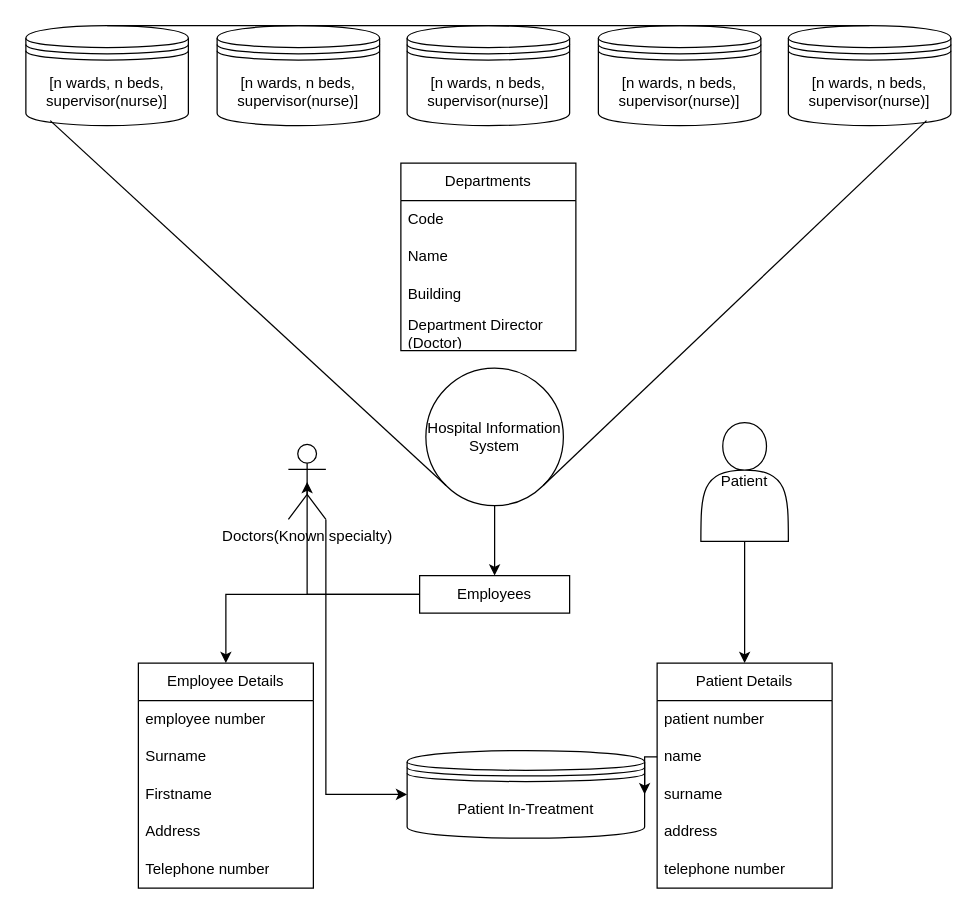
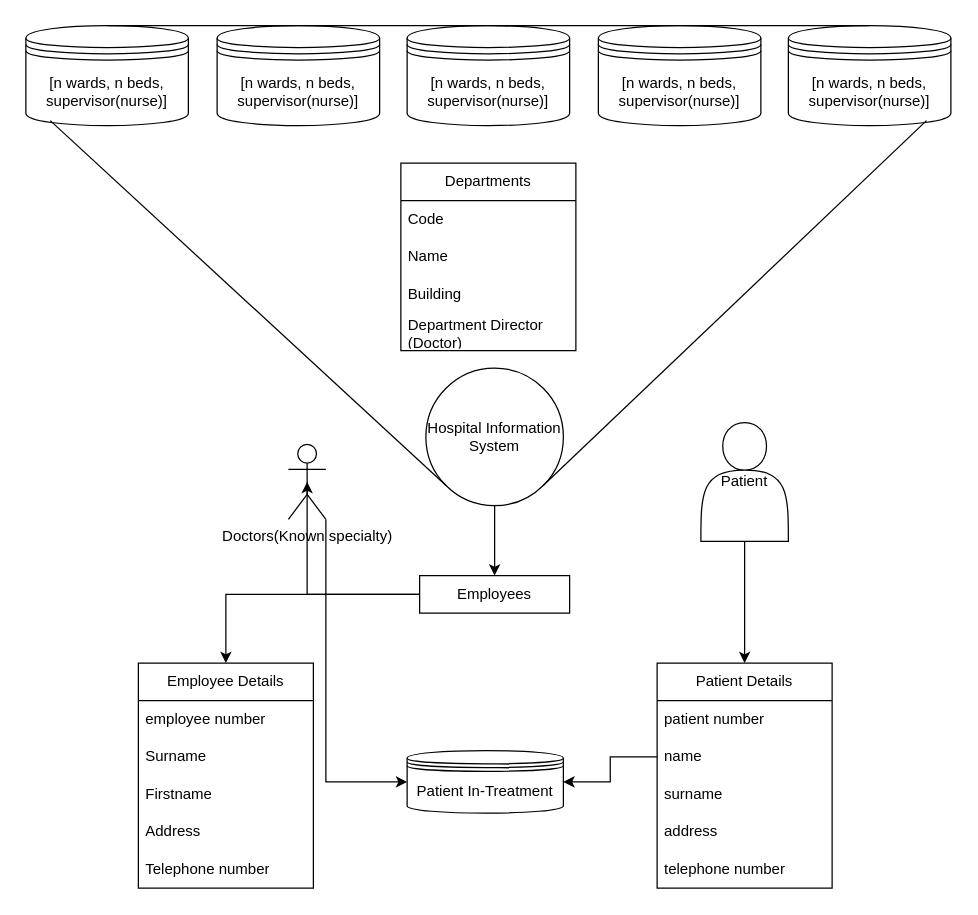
  <mxCell id="0" />
  <mxCell id="1" parent="0" />
  <mxCell id="2" style="edgeStyle=orthogonalEdgeStyle;rounded=0;orthogonalLoop=1;jettySize=auto;html=1;exitX=0.5;exitY=1;exitDx=0;exitDy=0;entryX=0.5;entryY=0;entryDx=0;entryDy=0;" edge="1" parent="1" source="3" target="5"><mxGeometry relative="1" as="geometry"><mxPoint x="390" y="410" as="targetPoint" /></mxGeometry></mxCell>
  <mxCell id="3" value="Hospital Information System" style="ellipse;whiteSpace=wrap;html=1;aspect=fixed;" vertex="1" parent="1"><mxGeometry x="340" y="294" width="110" height="110" as="geometry" /></mxCell>
  <mxCell id="4" style="edgeStyle=orthogonalEdgeStyle;rounded=0;orthogonalLoop=1;jettySize=auto;html=1;exitX=0;exitY=0.5;exitDx=0;exitDy=0;entryX=0.5;entryY=0;entryDx=0;entryDy=0;" edge="1" parent="1" source="5" target="8"><mxGeometry relative="1" as="geometry" /></mxCell>
  <mxCell id="5" value="Employees" style="rounded=0;whiteSpace=wrap;html=1;" vertex="1" parent="1"><mxGeometry x="335" y="460" width="120" height="30" as="geometry" /></mxCell>
  <mxCell id="6" style="edgeStyle=orthogonalEdgeStyle;rounded=0;orthogonalLoop=1;jettySize=auto;html=1;exitX=1;exitY=1;exitDx=0;exitDy=0;exitPerimeter=0;entryX=0;entryY=0.5;entryDx=0;entryDy=0;" edge="1" parent="1" source="7" target="36"><mxGeometry relative="1" as="geometry" /></mxCell>
  <mxCell id="7" value="Doctors(Known specialty)" style="shape=umlActor;verticalLabelPosition=bottom;verticalAlign=top;html=1;outlineConnect=0;" vertex="1" parent="1"><mxGeometry x="230" y="355" width="30" height="60" as="geometry" /></mxCell>
  <mxCell id="8" value="Employee Details" style="swimlane;fontStyle=0;childLayout=stackLayout;horizontal=1;startSize=30;horizontalStack=0;resizeParent=1;resizeParentMax=0;resizeLast=0;collapsible=1;marginBottom=0;whiteSpace=wrap;html=1;" vertex="1" parent="1"><mxGeometry x="110" y="530" width="140" height="180" as="geometry" /></mxCell>
  <mxCell id="9" value="employee number" style="text;strokeColor=none;fillColor=none;align=left;verticalAlign=middle;spacingLeft=4;spacingRight=4;overflow=hidden;points=[[0,0.5],[1,0.5]];portConstraint=eastwest;rotatable=0;whiteSpace=wrap;html=1;" vertex="1" parent="8"><mxGeometry y="30" width="140" height="30" as="geometry" /></mxCell>
  <mxCell id="10" value="Surname" style="text;strokeColor=none;fillColor=none;align=left;verticalAlign=middle;spacingLeft=4;spacingRight=4;overflow=hidden;points=[[0,0.5],[1,0.5]];portConstraint=eastwest;rotatable=0;whiteSpace=wrap;html=1;" vertex="1" parent="8"><mxGeometry y="60" width="140" height="30" as="geometry" /></mxCell>
  <mxCell id="11" value="Firstname" style="text;strokeColor=none;fillColor=none;align=left;verticalAlign=middle;spacingLeft=4;spacingRight=4;overflow=hidden;points=[[0,0.5],[1,0.5]];portConstraint=eastwest;rotatable=0;whiteSpace=wrap;html=1;" vertex="1" parent="8"><mxGeometry y="90" width="140" height="30" as="geometry" /></mxCell>
  <mxCell id="12" value="Address" style="text;strokeColor=none;fillColor=none;align=left;verticalAlign=middle;spacingLeft=4;spacingRight=4;overflow=hidden;points=[[0,0.5],[1,0.5]];portConstraint=eastwest;rotatable=0;whiteSpace=wrap;html=1;" vertex="1" parent="8"><mxGeometry y="120" width="140" height="30" as="geometry" /></mxCell>
  <mxCell id="13" value="Telephone number" style="text;strokeColor=none;fillColor=none;align=left;verticalAlign=middle;spacingLeft=4;spacingRight=4;overflow=hidden;points=[[0,0.5],[1,0.5]];portConstraint=eastwest;rotatable=0;whiteSpace=wrap;html=1;" vertex="1" parent="8"><mxGeometry y="150" width="140" height="30" as="geometry" /></mxCell>
  <mxCell id="14" value="Departments" style="swimlane;fontStyle=0;childLayout=stackLayout;horizontal=1;startSize=30;horizontalStack=0;resizeParent=1;resizeParentMax=0;resizeLast=0;collapsible=1;marginBottom=0;whiteSpace=wrap;html=1;" vertex="1" parent="1"><mxGeometry x="320" y="130" width="140" height="150" as="geometry" /></mxCell>
  <mxCell id="15" value="Code" style="text;strokeColor=none;fillColor=none;align=left;verticalAlign=middle;spacingLeft=4;spacingRight=4;overflow=hidden;points=[[0,0.5],[1,0.5]];portConstraint=eastwest;rotatable=0;whiteSpace=wrap;html=1;" vertex="1" parent="14"><mxGeometry y="30" width="140" height="30" as="geometry" /></mxCell>
  <mxCell id="16" value="Name" style="text;strokeColor=none;fillColor=none;align=left;verticalAlign=middle;spacingLeft=4;spacingRight=4;overflow=hidden;points=[[0,0.5],[1,0.5]];portConstraint=eastwest;rotatable=0;whiteSpace=wrap;html=1;" vertex="1" parent="14"><mxGeometry y="60" width="140" height="30" as="geometry" /></mxCell>
  <mxCell id="17" value="Building" style="text;strokeColor=none;fillColor=none;align=left;verticalAlign=middle;spacingLeft=4;spacingRight=4;overflow=hidden;points=[[0,0.5],[1,0.5]];portConstraint=eastwest;rotatable=0;whiteSpace=wrap;html=1;" vertex="1" parent="14"><mxGeometry y="90" width="140" height="30" as="geometry" /></mxCell>
  <mxCell id="18" value="Department Director (Doctor)" style="text;strokeColor=none;fillColor=none;align=left;verticalAlign=middle;spacingLeft=4;spacingRight=4;overflow=hidden;points=[[0,0.5],[1,0.5]];portConstraint=eastwest;rotatable=0;whiteSpace=wrap;html=1;" vertex="1" parent="14"><mxGeometry y="120" width="140" height="30" as="geometry" /></mxCell>
  <mxCell id="19" style="edgeStyle=orthogonalEdgeStyle;rounded=0;orthogonalLoop=1;jettySize=auto;html=1;exitX=0;exitY=0.5;exitDx=0;exitDy=0;entryX=0.5;entryY=0.5;entryDx=0;entryDy=0;entryPerimeter=0;" edge="1" parent="1" source="5" target="7"><mxGeometry relative="1" as="geometry" /></mxCell>
  <mxCell id="20" value="[n wards, n beds, supervisor(nurse)]" style="shape=datastore;whiteSpace=wrap;html=1;" vertex="1" parent="1"><mxGeometry x="478" y="20" width="130" height="80" as="geometry" /></mxCell>
  <mxCell id="21" value="[n wards, n beds, supervisor(nurse)]" style="shape=datastore;whiteSpace=wrap;html=1;" vertex="1" parent="1"><mxGeometry x="20" y="20" width="130" height="80" as="geometry" /></mxCell>
  <mxCell id="22" value="[n wards, n beds, supervisor(nurse)]" style="shape=datastore;whiteSpace=wrap;html=1;" vertex="1" parent="1"><mxGeometry x="173" y="20" width="130" height="80" as="geometry" /></mxCell>
  <mxCell id="23" value="[n wards, n beds, supervisor(nurse)]" style="shape=datastore;whiteSpace=wrap;html=1;" vertex="1" parent="1"><mxGeometry x="325" y="20" width="130" height="80" as="geometry" /></mxCell>
  <mxCell id="24" value="[n wards, n beds, supervisor(nurse)]" style="shape=datastore;whiteSpace=wrap;html=1;" vertex="1" parent="1"><mxGeometry x="630" y="20" width="130" height="80" as="geometry" /></mxCell>
  <mxCell id="25" value="" style="endArrow=none;html=1;rounded=0;exitX=0.5;exitY=0;exitDx=0;exitDy=0;entryX=0.5;entryY=0;entryDx=0;entryDy=0;" edge="1" parent="1" source="21" target="24"><mxGeometry width="50" height="50" relative="1" as="geometry"><mxPoint x="350" y="190" as="sourcePoint" /><mxPoint x="400" y="140" as="targetPoint" /></mxGeometry></mxCell>
  <mxCell id="26" value="" style="endArrow=none;html=1;rounded=0;exitX=0.15;exitY=0.95;exitDx=0;exitDy=0;exitPerimeter=0;entryX=0;entryY=1;entryDx=0;entryDy=0;" edge="1" parent="1" source="21" target="3"><mxGeometry width="50" height="50" relative="1" as="geometry"><mxPoint x="350" y="190" as="sourcePoint" /><mxPoint x="400" y="140" as="targetPoint" /></mxGeometry></mxCell>
  <mxCell id="27" value="" style="endArrow=none;html=1;rounded=0;exitX=0.85;exitY=0.95;exitDx=0;exitDy=0;exitPerimeter=0;entryX=1;entryY=1;entryDx=0;entryDy=0;" edge="1" parent="1" source="24" target="3"><mxGeometry width="50" height="50" relative="1" as="geometry"><mxPoint x="50" y="106" as="sourcePoint" /><mxPoint x="366" y="398" as="targetPoint" /></mxGeometry></mxCell>
  <mxCell id="28" style="edgeStyle=orthogonalEdgeStyle;rounded=0;orthogonalLoop=1;jettySize=auto;html=1;exitX=0.5;exitY=1;exitDx=0;exitDy=0;" edge="1" parent="1" source="29" target="30"><mxGeometry relative="1" as="geometry" /></mxCell>
  <mxCell id="29" value="Patient" style="shape=actor;whiteSpace=wrap;html=1;" vertex="1" parent="1"><mxGeometry x="560" y="337.5" width="70" height="95" as="geometry" /></mxCell>
  <mxCell id="30" value="Patient Details" style="swimlane;fontStyle=0;childLayout=stackLayout;horizontal=1;startSize=30;horizontalStack=0;resizeParent=1;resizeParentMax=0;resizeLast=0;collapsible=1;marginBottom=0;whiteSpace=wrap;html=1;" vertex="1" parent="1"><mxGeometry x="525" y="530" width="140" height="180" as="geometry" /></mxCell>
  <mxCell id="31" value="patient number" style="text;strokeColor=none;fillColor=none;align=left;verticalAlign=middle;spacingLeft=4;spacingRight=4;overflow=hidden;points=[[0,0.5],[1,0.5]];portConstraint=eastwest;rotatable=0;whiteSpace=wrap;html=1;" vertex="1" parent="30"><mxGeometry y="30" width="140" height="30" as="geometry" /></mxCell>
  <mxCell id="32" value="name" style="text;strokeColor=none;fillColor=none;align=left;verticalAlign=middle;spacingLeft=4;spacingRight=4;overflow=hidden;points=[[0,0.5],[1,0.5]];portConstraint=eastwest;rotatable=0;whiteSpace=wrap;html=1;" vertex="1" parent="30"><mxGeometry y="60" width="140" height="30" as="geometry" /></mxCell>
  <mxCell id="33" value="surname" style="text;strokeColor=none;fillColor=none;align=left;verticalAlign=middle;spacingLeft=4;spacingRight=4;overflow=hidden;points=[[0,0.5],[1,0.5]];portConstraint=eastwest;rotatable=0;whiteSpace=wrap;html=1;" vertex="1" parent="30"><mxGeometry y="90" width="140" height="30" as="geometry" /></mxCell>
  <mxCell id="34" value="address" style="text;strokeColor=none;fillColor=none;align=left;verticalAlign=middle;spacingLeft=4;spacingRight=4;overflow=hidden;points=[[0,0.5],[1,0.5]];portConstraint=eastwest;rotatable=0;whiteSpace=wrap;html=1;" vertex="1" parent="30"><mxGeometry y="120" width="140" height="30" as="geometry" /></mxCell>
  <mxCell id="35" value="telephone number" style="text;strokeColor=none;fillColor=none;align=left;verticalAlign=middle;spacingLeft=4;spacingRight=4;overflow=hidden;points=[[0,0.5],[1,0.5]];portConstraint=eastwest;rotatable=0;whiteSpace=wrap;html=1;" vertex="1" parent="30"><mxGeometry y="150" width="140" height="30" as="geometry" /></mxCell>
- <mxCell id="36" value="Patient In-Treatment" style="shape=datastore;whiteSpace=wrap;html=1;" vertex="1" parent="1"><mxGeometry x="325" y="600" width="190" height="70" as="geometry" /></mxCell>
+ <mxCell id="36" value="Patient In-Treatment" style="shape=datastore;whiteSpace=wrap;html=1;" vertex="1" parent="1"><mxGeometry x="325" y="600" width="125" height="50" as="geometry" /></mxCell>
  <mxCell id="37" style="edgeStyle=orthogonalEdgeStyle;rounded=0;orthogonalLoop=1;jettySize=auto;html=1;exitX=0;exitY=0.5;exitDx=0;exitDy=0;entryX=1;entryY=0.5;entryDx=0;entryDy=0;" edge="1" parent="1" source="32" target="36"><mxGeometry relative="1" as="geometry" /></mxCell>
